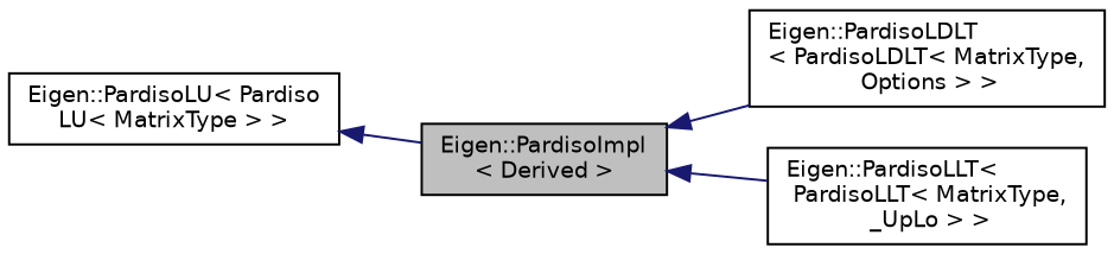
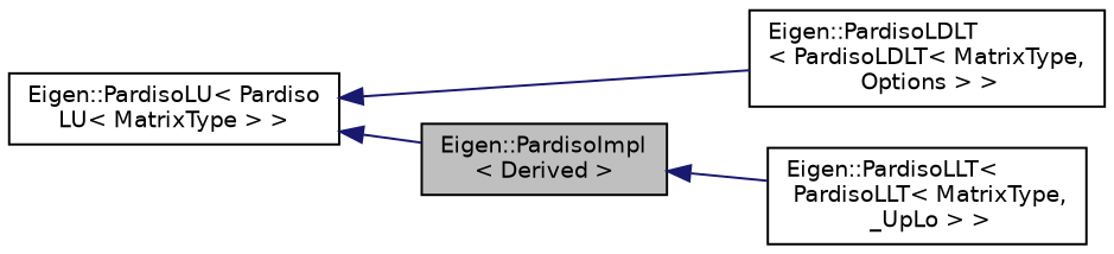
  digraph {
    rankdir=LR
    node [color=black fillcolor=white fontname=Helvetica fontsize=10 shape=record style=filled]
    edge [color=midnightblue dir=back fontname=Helvetica fontsize=10 labelfontname=Helvetica labelfontsize=10 style=solid]
    n1 [fillcolor=grey75 fontcolor=black height=0.2 label="Eigen::PardisoImpl\l\< Derived \>" width=0.4]
    n2 [height=0.2 label="Eigen::PardisoLDLT\l\< PardisoLDLT\< MatrixType,\l Options \> \>" width=0.4]
    n3 [height=0.2 label="Eigen::PardisoLLT\<\l PardisoLLT\< MatrixType,\l _UpLo \> \>" width=0.4]
    n4 [height=0.2 label="Eigen::PardisoLU\< Pardiso\lLU\< MatrixType \> \>" width=0.4]
-   n1 -> n2
+   n4 -> n2
    n1 -> n3
    n4 -> n1
  }
